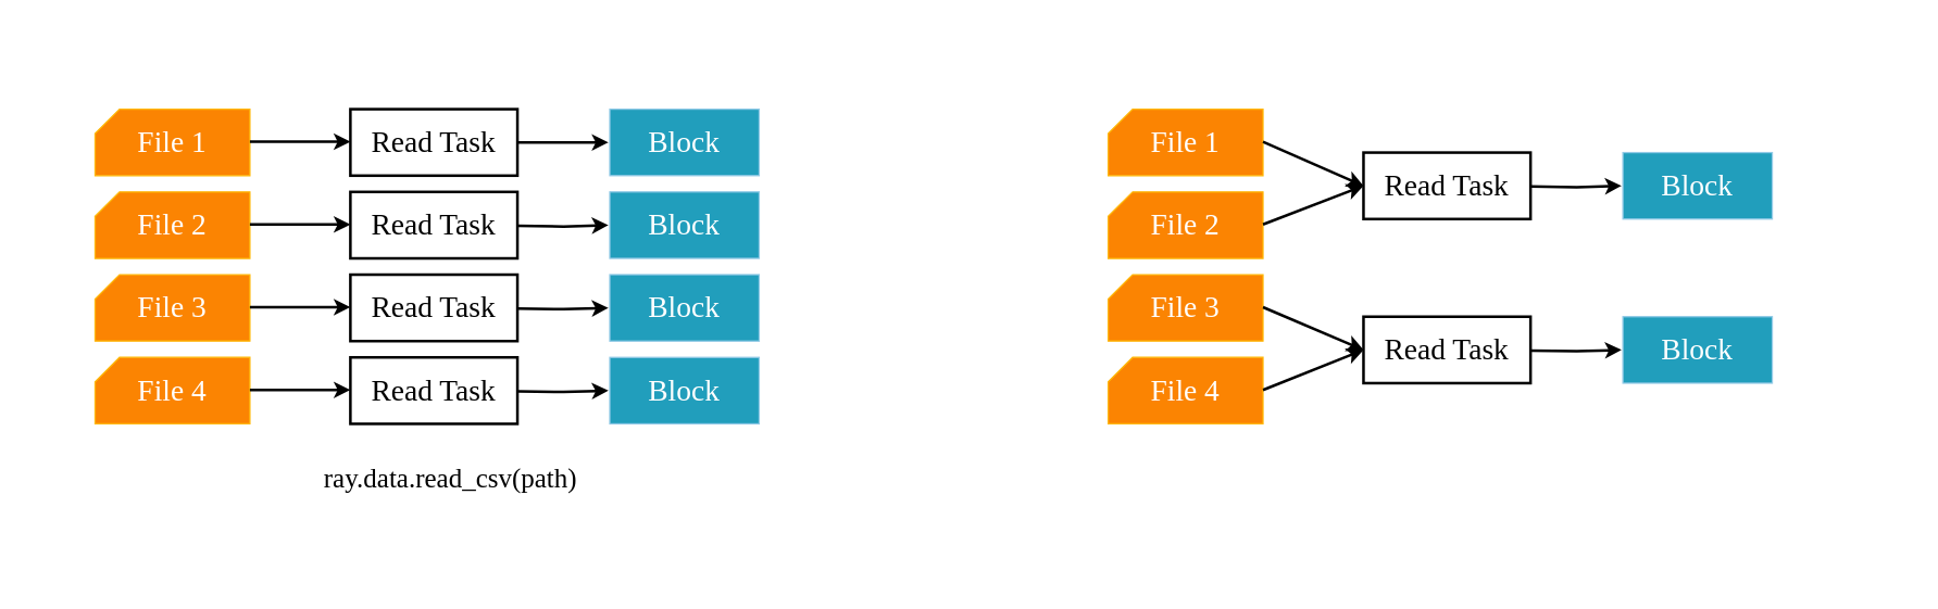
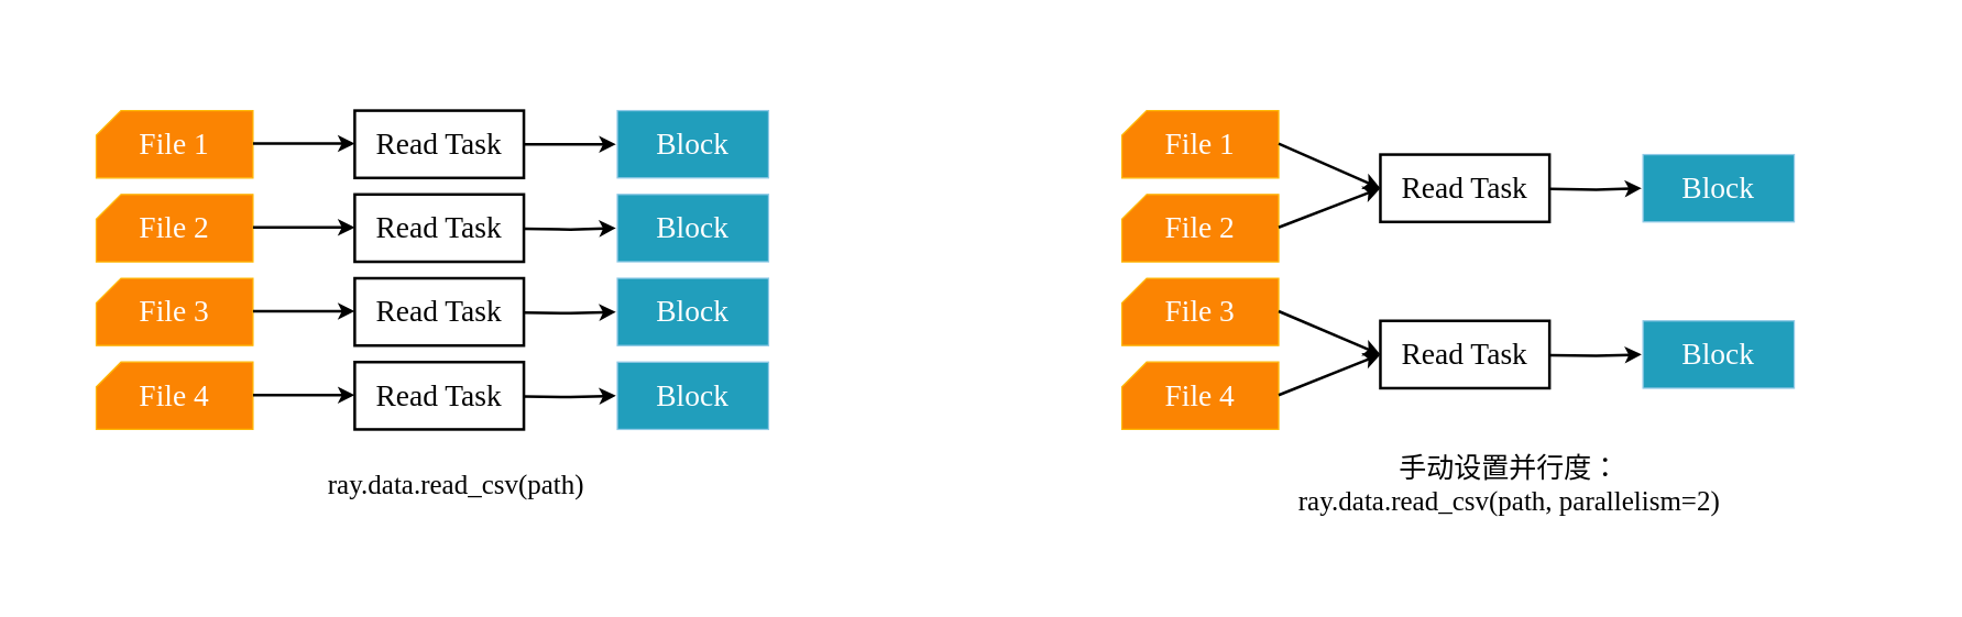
  <mxCell id="0" />
  <mxCell id="1" parent="0" />
  <mxCell id="2" value="" style="rounded=0;whiteSpace=wrap;html=1;strokeColor=none;fillColor=none;" parent="1" vertex="1"><mxGeometry x="20" y="20" width="1384" height="407" as="geometry" /></mxCell>
  <mxCell id="3" value="&lt;font color=&quot;#ffffff&quot; style=&quot;font-size: 22px;&quot; face=&quot;Times New Roman&quot;&gt;File 1&lt;/font&gt;" style="shape=card;whiteSpace=wrap;html=1;size=18;fillColor=#FB8402;strokeColor=#FFB703;fontSize=22;" parent="1" vertex="1"><mxGeometry x="69" y="80" width="114" height="49" as="geometry" /></mxCell>
  <mxCell id="4" value="&lt;font color=&quot;#ffffff&quot; style=&quot;font-size: 22px;&quot; face=&quot;Times New Roman&quot;&gt;File 2&lt;/font&gt;" style="shape=card;whiteSpace=wrap;html=1;size=18;fillColor=#FB8402;strokeColor=#FFB703;fontSize=22;" parent="1" vertex="1"><mxGeometry x="69" y="141" width="114" height="49" as="geometry" /></mxCell>
  <mxCell id="5" value="&lt;font color=&quot;#ffffff&quot; style=&quot;font-size: 22px;&quot; face=&quot;Times New Roman&quot;&gt;File 3&lt;/font&gt;" style="shape=card;whiteSpace=wrap;html=1;size=18;fillColor=#FB8402;strokeColor=#FFB703;fontSize=22;" parent="1" vertex="1"><mxGeometry x="69" y="202" width="114" height="49" as="geometry" /></mxCell>
  <mxCell id="6" value="&lt;font color=&quot;#ffffff&quot; style=&quot;font-size: 22px;&quot; face=&quot;Times New Roman&quot;&gt;File 4&lt;/font&gt;" style="shape=card;whiteSpace=wrap;html=1;size=18;fillColor=#FB8402;strokeColor=#FFB703;fontSize=22;" parent="1" vertex="1"><mxGeometry x="69" y="263" width="114" height="49" as="geometry" /></mxCell>
  <mxCell id="7" value="" style="endArrow=classic;html=1;rounded=0;strokeWidth=2;fontSize=22;" parent="1" edge="1"><mxGeometry width="50" height="50" relative="1" as="geometry"><mxPoint x="183" y="104" as="sourcePoint" /><mxPoint x="257" y="104" as="targetPoint" /></mxGeometry></mxCell>
  <mxCell id="8" value="" style="endArrow=classic;html=1;rounded=0;strokeWidth=2;fontSize=22;" parent="1" edge="1"><mxGeometry width="50" height="50" relative="1" as="geometry"><mxPoint x="183" y="165" as="sourcePoint" /><mxPoint x="257" y="165" as="targetPoint" /></mxGeometry></mxCell>
  <mxCell id="9" value="" style="endArrow=classic;html=1;rounded=0;strokeWidth=2;fontSize=22;" parent="1" edge="1"><mxGeometry width="50" height="50" relative="1" as="geometry"><mxPoint x="183" y="226" as="sourcePoint" /><mxPoint x="257" y="226" as="targetPoint" /></mxGeometry></mxCell>
  <mxCell id="10" value="" style="endArrow=classic;html=1;rounded=0;strokeWidth=2;fontSize=22;" parent="1" edge="1"><mxGeometry width="50" height="50" relative="1" as="geometry"><mxPoint x="183" y="287" as="sourcePoint" /><mxPoint x="257" y="287" as="targetPoint" /></mxGeometry></mxCell>
  <mxCell id="11" style="edgeStyle=orthogonalEdgeStyle;rounded=0;orthogonalLoop=1;jettySize=auto;html=1;strokeWidth=2;fontSize=22;" parent="1" source="12" edge="1"><mxGeometry relative="1" as="geometry"><mxPoint x="447" y="104.5" as="targetPoint" /></mxGeometry></mxCell>
  <mxCell id="12" value="&lt;font style=&quot;font-size: 22px;&quot; face=&quot;Times New Roman&quot;&gt;Read Task&lt;/font&gt;" style="rounded=0;whiteSpace=wrap;html=1;strokeWidth=2;fontSize=22;" parent="1" vertex="1"><mxGeometry x="257" y="80" width="123" height="49" as="geometry" /></mxCell>
  <mxCell id="13" value="&lt;font style=&quot;font-size: 22px;&quot; face=&quot;Times New Roman&quot;&gt;Read Task&lt;/font&gt;" style="rounded=0;whiteSpace=wrap;html=1;strokeWidth=2;fontSize=22;" parent="1" vertex="1"><mxGeometry x="257" y="141" width="123" height="49" as="geometry" /></mxCell>
  <mxCell id="14" value="&lt;font style=&quot;font-size: 22px;&quot; face=&quot;Times New Roman&quot;&gt;Read Task&lt;/font&gt;" style="rounded=0;whiteSpace=wrap;html=1;strokeWidth=2;fontSize=22;" parent="1" vertex="1"><mxGeometry x="257" y="202" width="123" height="49" as="geometry" /></mxCell>
  <mxCell id="15" value="&lt;font style=&quot;font-size: 22px;&quot; face=&quot;Times New Roman&quot;&gt;Read Task&lt;/font&gt;" style="rounded=0;whiteSpace=wrap;html=1;strokeWidth=2;fontSize=22;" parent="1" vertex="1"><mxGeometry x="257" y="263" width="123" height="49" as="geometry" /></mxCell>
  <mxCell id="16" value="&lt;font style=&quot;font-size: 22px;&quot; face=&quot;Times New Roman&quot; color=&quot;#ffffff&quot;&gt;Block&lt;/font&gt;" style="rounded=0;whiteSpace=wrap;html=1;fillColor=#219EBC;strokeColor=#90C9E6;fontSize=22;" parent="1" vertex="1"><mxGeometry x="448" y="80" width="110" height="49" as="geometry" /></mxCell>
  <mxCell id="17" style="edgeStyle=orthogonalEdgeStyle;rounded=0;orthogonalLoop=1;jettySize=auto;html=1;strokeWidth=2;fontSize=22;" parent="1" edge="1"><mxGeometry relative="1" as="geometry"><mxPoint x="447" y="165.5" as="targetPoint" /><mxPoint x="380" y="166" as="sourcePoint" /></mxGeometry></mxCell>
  <mxCell id="18" value="&lt;font style=&quot;font-size: 22px;&quot; face=&quot;Times New Roman&quot; color=&quot;#ffffff&quot;&gt;Block&lt;/font&gt;" style="rounded=0;whiteSpace=wrap;html=1;fillColor=#219EBC;strokeColor=#90C9E6;fontSize=22;" parent="1" vertex="1"><mxGeometry x="448" y="141" width="110" height="49" as="geometry" /></mxCell>
  <mxCell id="19" style="edgeStyle=orthogonalEdgeStyle;rounded=0;orthogonalLoop=1;jettySize=auto;html=1;strokeWidth=2;fontSize=22;" parent="1" edge="1"><mxGeometry relative="1" as="geometry"><mxPoint x="447" y="226.5" as="targetPoint" /><mxPoint x="380" y="227" as="sourcePoint" /></mxGeometry></mxCell>
  <mxCell id="20" value="&lt;font style=&quot;font-size: 22px;&quot; face=&quot;Times New Roman&quot; color=&quot;#ffffff&quot;&gt;Block&lt;/font&gt;" style="rounded=0;whiteSpace=wrap;html=1;fillColor=#219EBC;strokeColor=#90C9E6;fontSize=22;" parent="1" vertex="1"><mxGeometry x="448" y="202" width="110" height="49" as="geometry" /></mxCell>
  <mxCell id="21" style="edgeStyle=orthogonalEdgeStyle;rounded=0;orthogonalLoop=1;jettySize=auto;html=1;strokeWidth=2;fontSize=22;" parent="1" edge="1"><mxGeometry relative="1" as="geometry"><mxPoint x="447" y="287.5" as="targetPoint" /><mxPoint x="380" y="288" as="sourcePoint" /></mxGeometry></mxCell>
  <mxCell id="22" value="&lt;font style=&quot;font-size: 22px;&quot; face=&quot;Times New Roman&quot; color=&quot;#ffffff&quot;&gt;Block&lt;/font&gt;" style="rounded=0;whiteSpace=wrap;html=1;fillColor=#219EBC;strokeColor=#90C9E6;fontSize=22;" parent="1" vertex="1"><mxGeometry x="448" y="263" width="110" height="49" as="geometry" /></mxCell>
  <mxCell id="23" value="&lt;font color=&quot;#ffffff&quot; style=&quot;font-size: 22px;&quot; face=&quot;Times New Roman&quot;&gt;File 1&lt;/font&gt;" style="shape=card;whiteSpace=wrap;html=1;size=18;fillColor=#FB8402;strokeColor=#FFB703;fontSize=22;" parent="1" vertex="1"><mxGeometry x="815" y="80" width="114" height="49" as="geometry" /></mxCell>
  <mxCell id="24" value="&lt;font color=&quot;#ffffff&quot; style=&quot;font-size: 22px;&quot; face=&quot;Times New Roman&quot;&gt;File 2&lt;/font&gt;" style="shape=card;whiteSpace=wrap;html=1;size=18;fillColor=#FB8402;strokeColor=#FFB703;fontSize=22;" parent="1" vertex="1"><mxGeometry x="815" y="141" width="114" height="49" as="geometry" /></mxCell>
  <mxCell id="25" value="&lt;font color=&quot;#ffffff&quot; style=&quot;font-size: 22px;&quot; face=&quot;Times New Roman&quot;&gt;File 3&lt;/font&gt;" style="shape=card;whiteSpace=wrap;html=1;size=18;fillColor=#FB8402;strokeColor=#FFB703;fontSize=22;" parent="1" vertex="1"><mxGeometry x="815" y="202" width="114" height="49" as="geometry" /></mxCell>
  <mxCell id="26" value="&lt;font color=&quot;#ffffff&quot; style=&quot;font-size: 22px;&quot; face=&quot;Times New Roman&quot;&gt;File 4&lt;/font&gt;" style="shape=card;whiteSpace=wrap;html=1;size=18;fillColor=#FB8402;strokeColor=#FFB703;fontSize=22;" parent="1" vertex="1"><mxGeometry x="815" y="263" width="114" height="49" as="geometry" /></mxCell>
  <mxCell id="27" value="" style="endArrow=classic;html=1;rounded=0;strokeWidth=2;entryX=0;entryY=0.5;entryDx=0;entryDy=0;fontSize=22;" parent="1" target="31" edge="1"><mxGeometry width="50" height="50" relative="1" as="geometry"><mxPoint x="929" y="104" as="sourcePoint" /><mxPoint x="1003" y="104" as="targetPoint" /></mxGeometry></mxCell>
  <mxCell id="28" value="" style="endArrow=classic;html=1;rounded=0;strokeWidth=2;entryX=0;entryY=0.5;entryDx=0;entryDy=0;fontSize=22;" parent="1" target="31" edge="1"><mxGeometry width="50" height="50" relative="1" as="geometry"><mxPoint x="929" y="165" as="sourcePoint" /><mxPoint x="1003" y="165" as="targetPoint" /></mxGeometry></mxCell>
  <mxCell id="29" value="" style="endArrow=classic;html=1;rounded=0;strokeWidth=2;entryX=0;entryY=0.5;entryDx=0;entryDy=0;fontSize=22;" parent="1" target="32" edge="1"><mxGeometry width="50" height="50" relative="1" as="geometry"><mxPoint x="929" y="226" as="sourcePoint" /><mxPoint x="1003" y="226" as="targetPoint" /></mxGeometry></mxCell>
  <mxCell id="30" value="" style="endArrow=classic;html=1;rounded=0;strokeWidth=2;entryX=0;entryY=0.5;entryDx=0;entryDy=0;fontSize=22;" parent="1" target="32" edge="1"><mxGeometry width="50" height="50" relative="1" as="geometry"><mxPoint x="929" y="287" as="sourcePoint" /><mxPoint x="1003" y="287" as="targetPoint" /></mxGeometry></mxCell>
  <mxCell id="31" value="&lt;font style=&quot;font-size: 22px;&quot; face=&quot;Times New Roman&quot;&gt;Read Task&lt;/font&gt;" style="rounded=0;whiteSpace=wrap;html=1;strokeWidth=2;fontSize=22;" parent="1" vertex="1"><mxGeometry x="1003" y="112" width="123" height="49" as="geometry" /></mxCell>
  <mxCell id="32" value="&lt;font style=&quot;font-size: 22px;&quot; face=&quot;Times New Roman&quot;&gt;Read Task&lt;/font&gt;" style="rounded=0;whiteSpace=wrap;html=1;strokeWidth=2;fontSize=22;" parent="1" vertex="1"><mxGeometry x="1003" y="233" width="123" height="49" as="geometry" /></mxCell>
  <mxCell id="33" style="edgeStyle=orthogonalEdgeStyle;rounded=0;orthogonalLoop=1;jettySize=auto;html=1;strokeWidth=2;fontSize=22;" parent="1" edge="1"><mxGeometry relative="1" as="geometry"><mxPoint x="1193" y="136.5" as="targetPoint" /><mxPoint x="1126" y="137" as="sourcePoint" /></mxGeometry></mxCell>
  <mxCell id="34" value="&lt;font style=&quot;font-size: 22px;&quot; face=&quot;Times New Roman&quot; color=&quot;#ffffff&quot;&gt;Block&lt;/font&gt;" style="rounded=0;whiteSpace=wrap;html=1;fillColor=#219EBC;strokeColor=#90C9E6;fontSize=22;" parent="1" vertex="1"><mxGeometry x="1194" y="112" width="110" height="49" as="geometry" /></mxCell>
  <mxCell id="35" style="edgeStyle=orthogonalEdgeStyle;rounded=0;orthogonalLoop=1;jettySize=auto;html=1;strokeWidth=2;fontSize=22;" parent="1" edge="1"><mxGeometry relative="1" as="geometry"><mxPoint x="1193" y="257.5" as="targetPoint" /><mxPoint x="1126" y="258" as="sourcePoint" /></mxGeometry></mxCell>
  <mxCell id="36" value="&lt;font style=&quot;font-size: 22px;&quot; face=&quot;Times New Roman&quot; color=&quot;#ffffff&quot;&gt;Block&lt;/font&gt;" style="rounded=0;whiteSpace=wrap;html=1;fillColor=#219EBC;strokeColor=#90C9E6;fontSize=22;" parent="1" vertex="1"><mxGeometry x="1194" y="233" width="110" height="49" as="geometry" /></mxCell>
  <mxCell id="37" value="&lt;div style=&quot;font-size: 20px;&quot;&gt;&lt;span style=&quot;background-color: initial;&quot;&gt;&lt;font face=&quot;Garamond&quot;&gt;ray.data.read_csv(path)&lt;/font&gt;&lt;/span&gt;&lt;br&gt;&lt;/div&gt;" style="text;html=1;strokeColor=none;fillColor=none;align=center;verticalAlign=middle;whiteSpace=wrap;rounded=0;" parent="1" vertex="1"><mxGeometry x="111" y="320" width="440" height="62" as="geometry" /></mxCell>
+ <mxCell id="38" value="&lt;div style=&quot;font-size: 20px;&quot;&gt;&lt;div&gt;&lt;font face=&quot;Times New Roman&quot;&gt;手动设置并行度：&lt;/font&gt;&lt;/div&gt;&lt;div&gt;&lt;font face=&quot;Garamond&quot;&gt;ray.data.read_csv(path, parallelism=2)&lt;/font&gt;&lt;/div&gt;&lt;/div&gt;" style="text;html=1;strokeColor=none;fillColor=none;align=center;verticalAlign=middle;whiteSpace=wrap;rounded=0;" parent="1" vertex="1"><mxGeometry x="877" y="320" width="440" height="62" as="geometry" /></mxCell>
